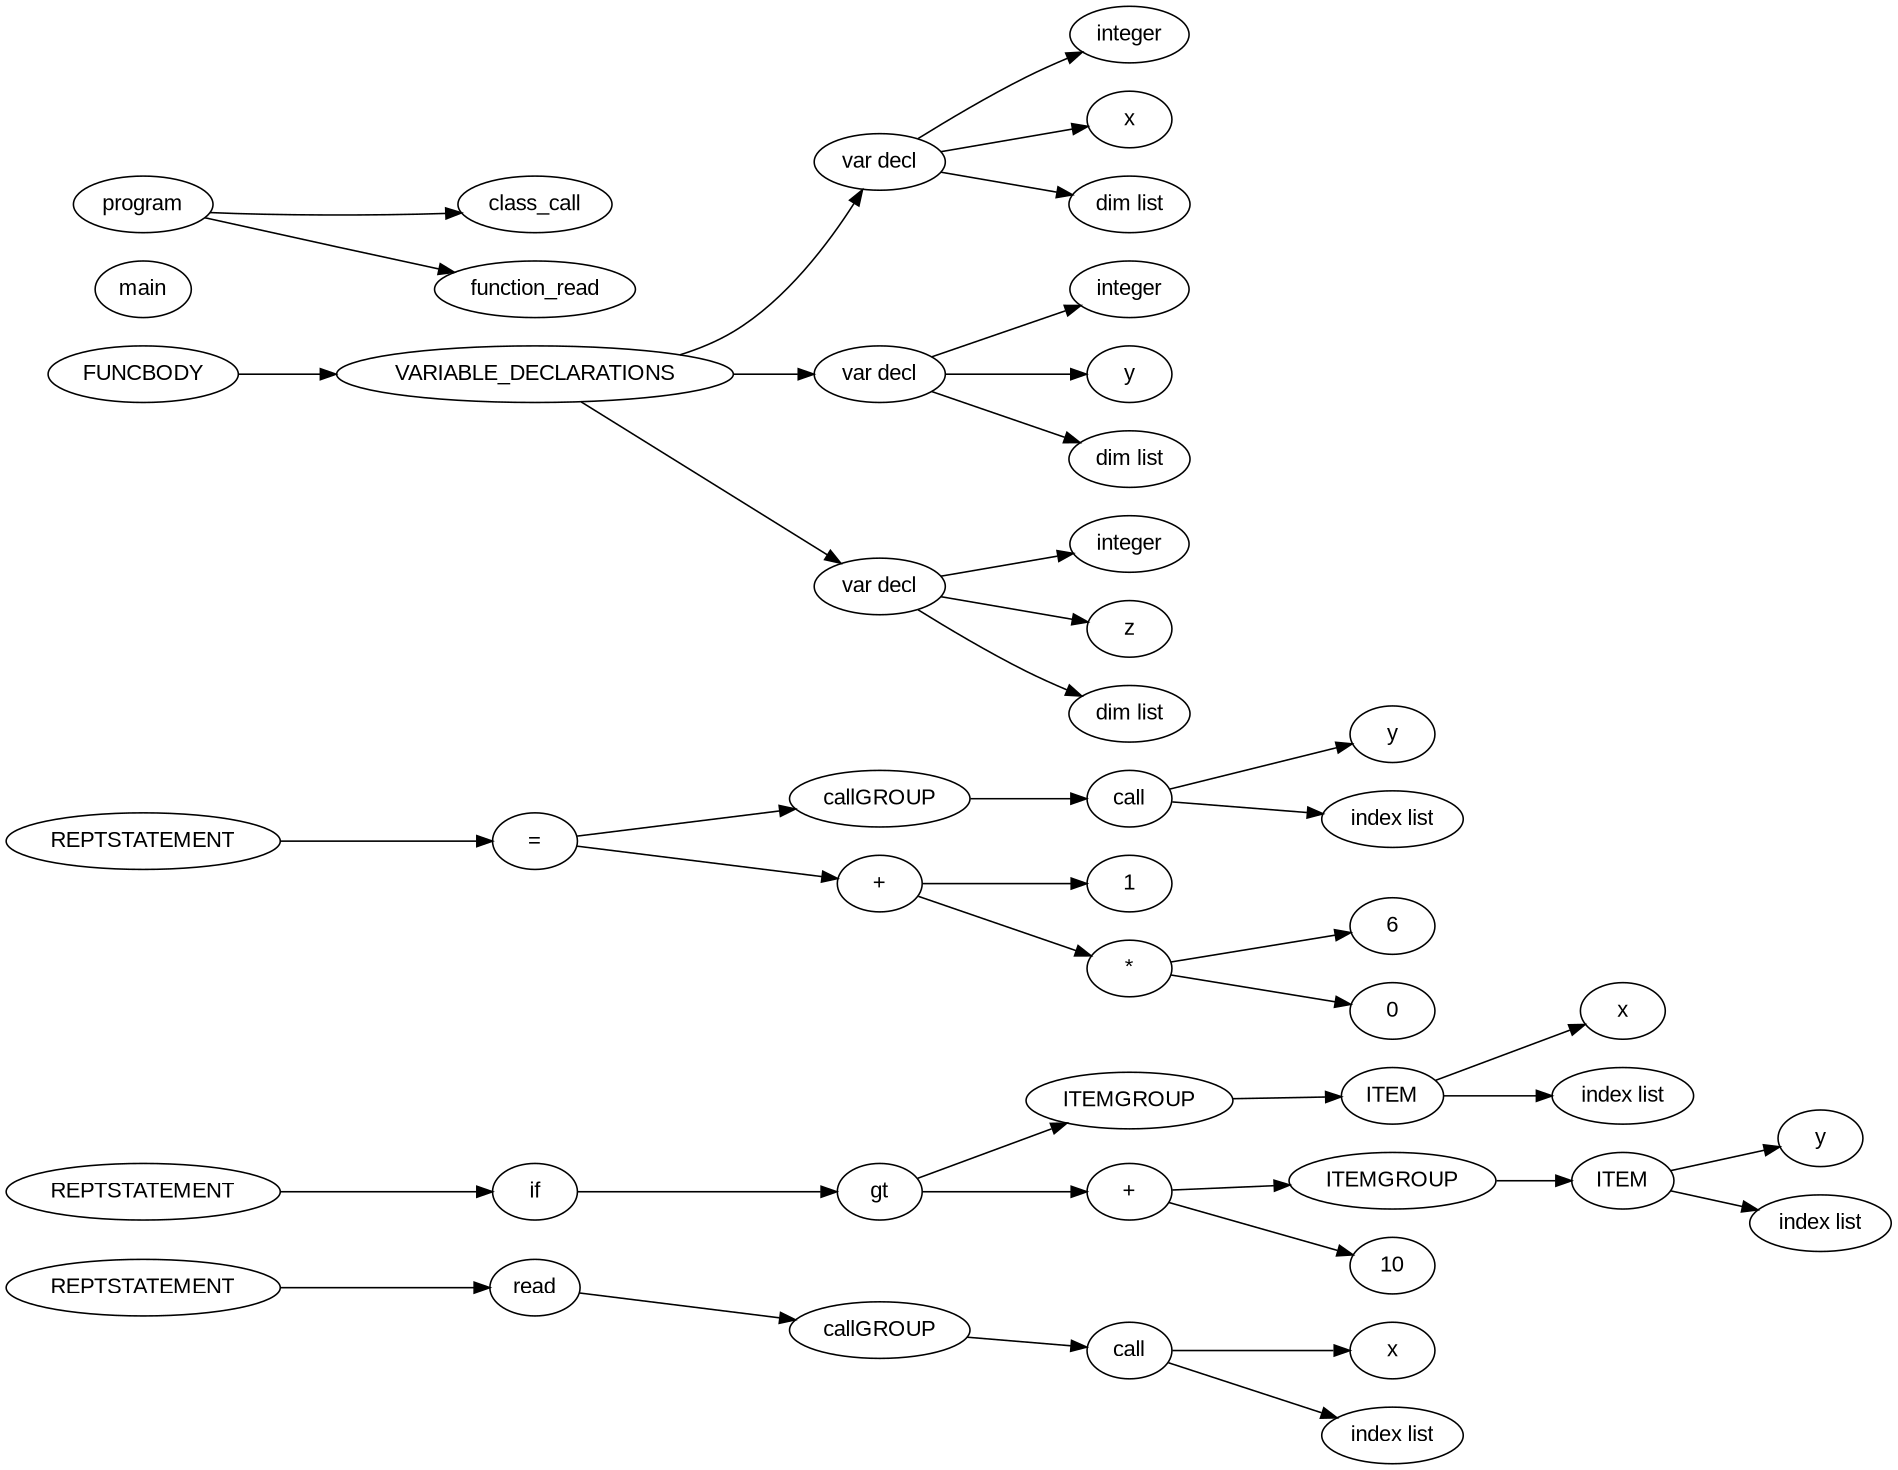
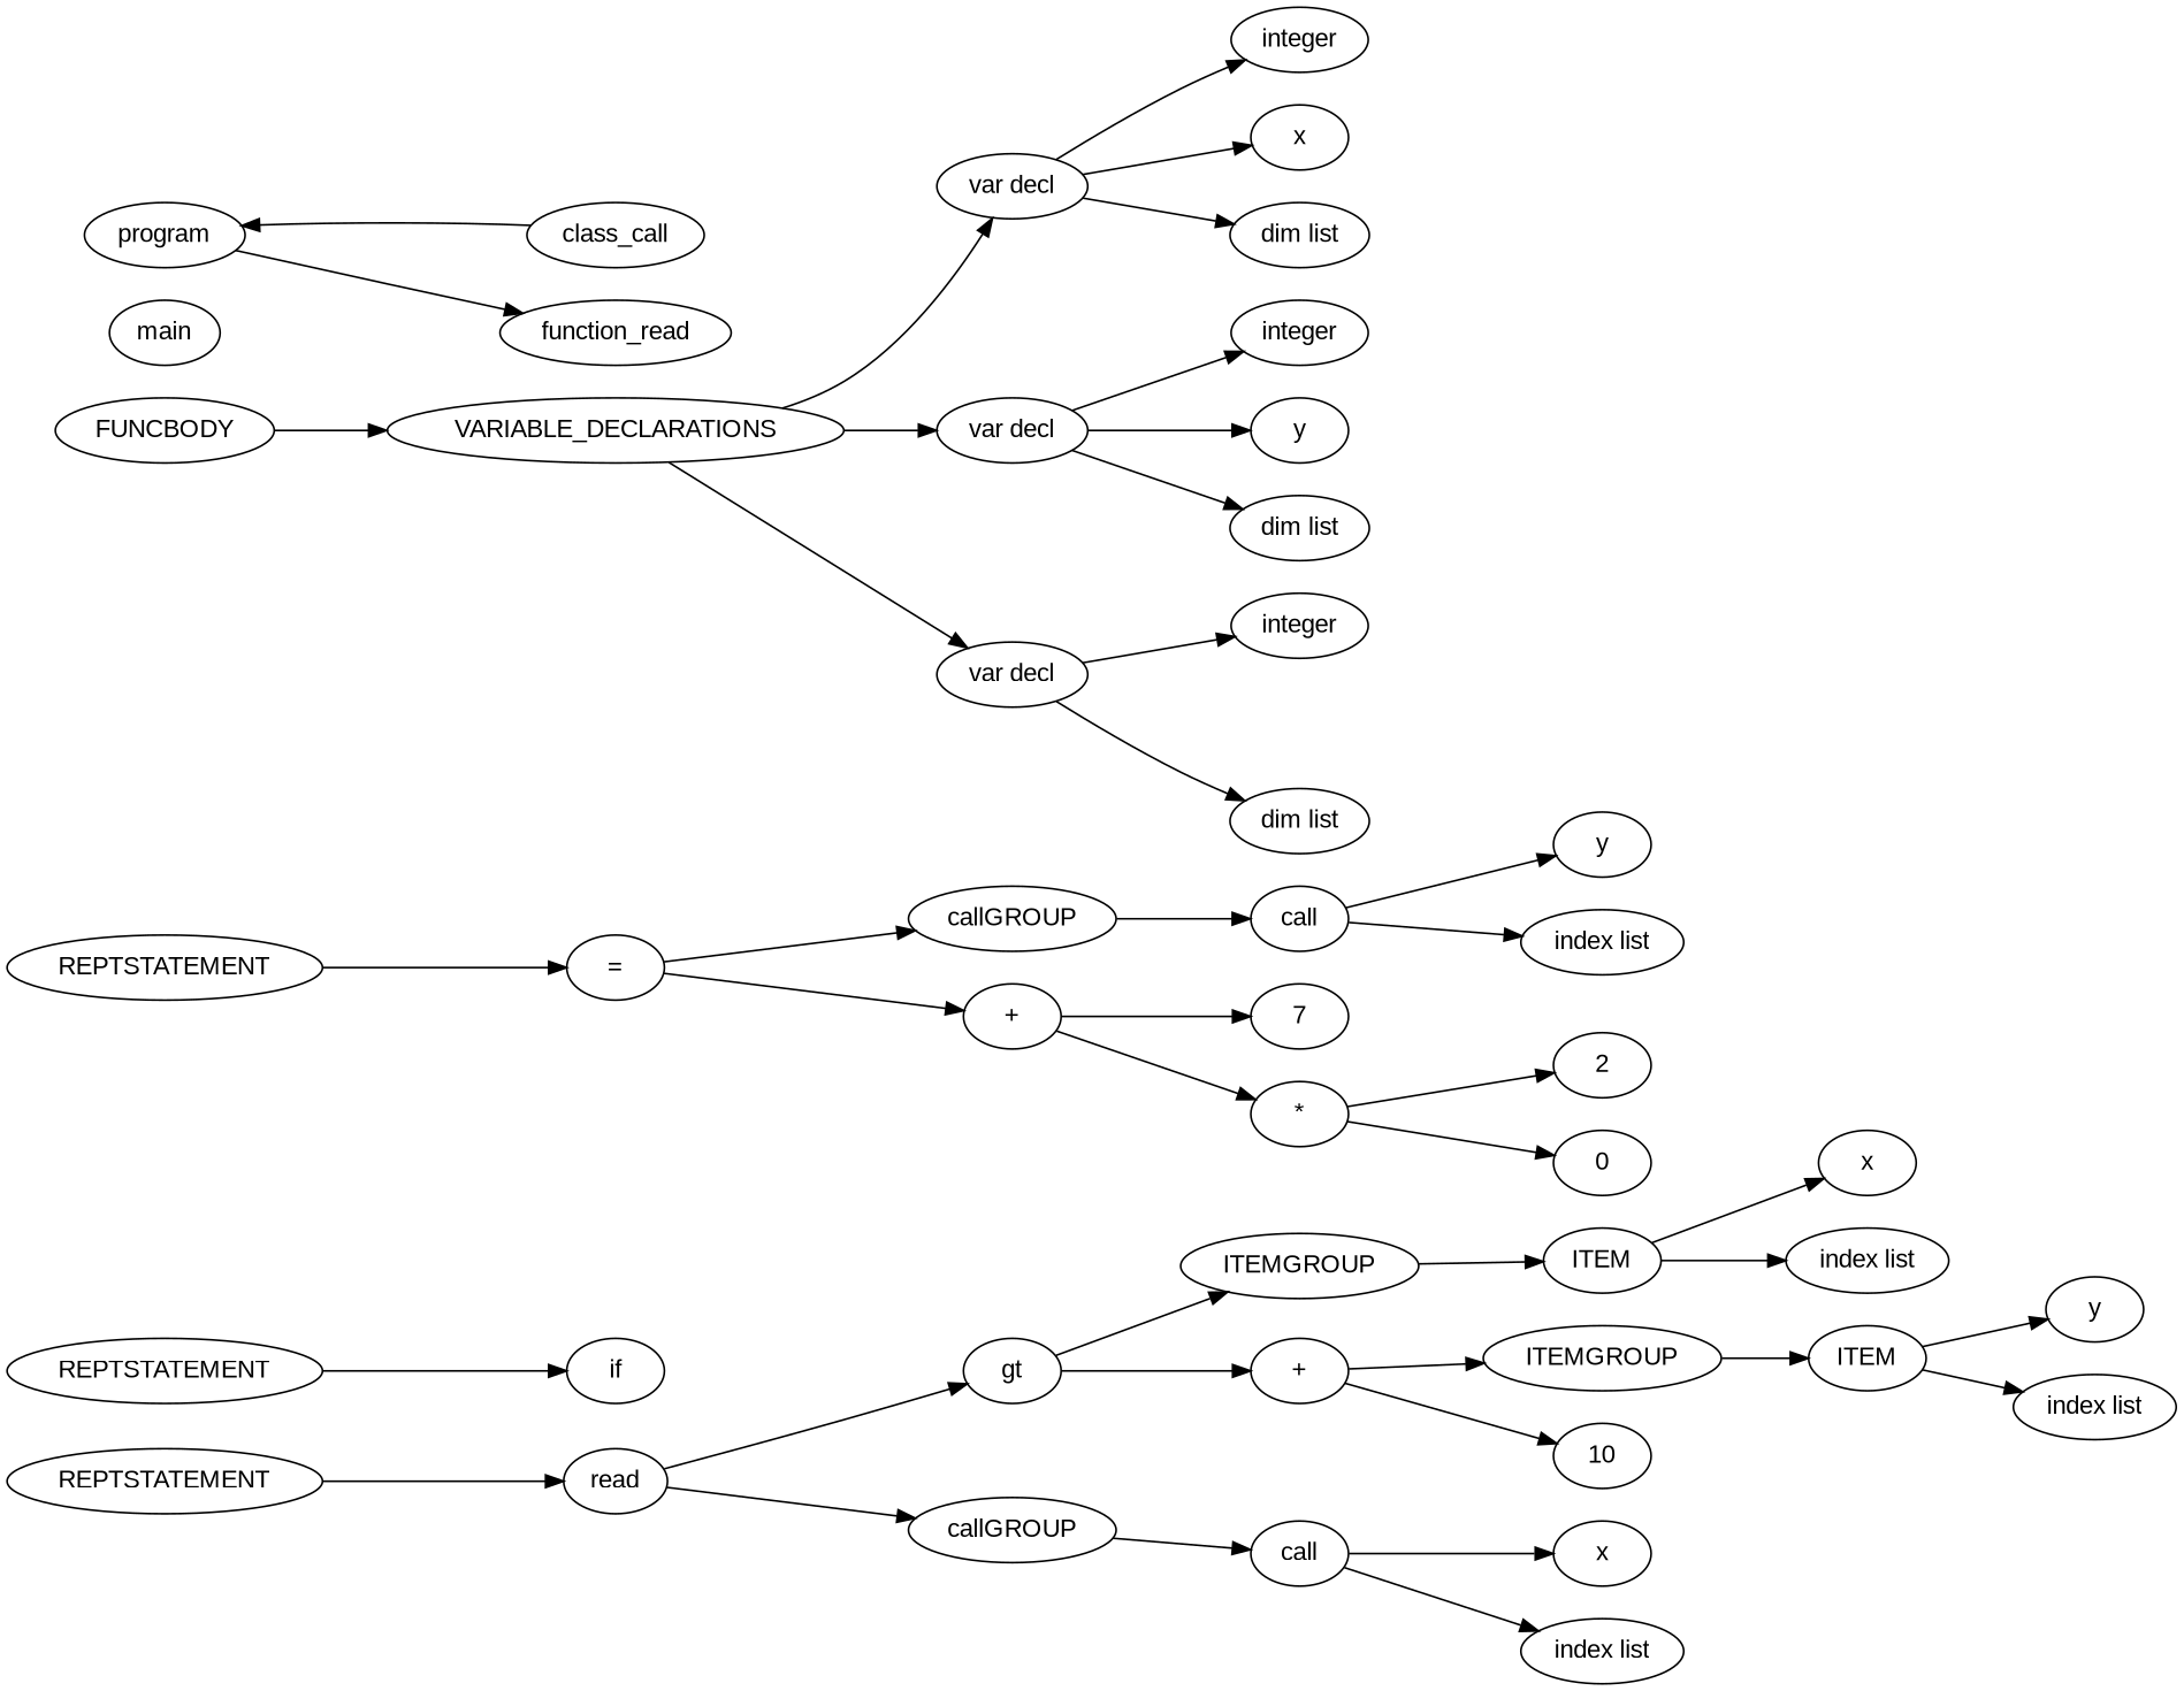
  digraph {
    fontname="Liberation Sans"
    rankdir=LR
    node [fontname="Liberation Sans"]
    edge [fontname="Liberation Sans"]
    n1 [label=REPTSTATEMENT]
    n2 [label=if]
    n3 [label=gt]
    n4 [label=ITEMGROUP]
    n5 [label="+"]
    n6 [label=ITEM]
    n7 [label=ITEMGROUP]
    n8 [label=10]
    n9 [label=x]
    n10 [label="index list"]
    n11 [label=ITEM]
    n12 [label=y]
    n13 [label="index list"]
    n14 [label=REPTSTATEMENT]
    n15 [label=read]
    n16 [label=callGROUP]
    n17 [label=call]
    n18 [label=x]
    n19 [label="index list"]
    n20 [label=REPTSTATEMENT]
    n21 [label="="]
    n22 [label=callGROUP]
    n23 [label="+"]
    n24 [label=call]
-   n25 [label=1]
+   n25 [label=7]
    n26 [label="*"]
    n27 [label=y]
    n28 [label="index list"]
-   n29 [label=6]
+   n29 [label=2]
    n30 [label=0]
    n31 [label=FUNCBODY]
    n32 [label=VARIABLE_DECLARATIONS]
    n33 [label="var decl"]
    n34 [label="var decl"]
    n35 [label="var decl"]
    n36 [label=integer]
    n37 [label=x]
    n38 [label="dim list"]
    n39 [label=integer]
    n40 [label=y]
    n41 [label="dim list"]
    n42 [label=integer]
-   n43 [label=z]
    n44 [label="dim list"]
    n45 [label=main]
    n46 [label=program]
    n47 [label=class_call]
    n48 [label=function_read]
    n1 -> n2
-   n2 -> n3
+   n15 -> n3
    n3 -> n4
    n3 -> n5
    n4 -> n6
    n5 -> n7
    n5 -> n8
    n6 -> n9
    n6 -> n10
    n7 -> n11
    n11 -> n12
    n11 -> n13
    n14 -> n15
    n15 -> n16
    n16 -> n17
    n17 -> n18
    n17 -> n19
    n20 -> n21
    n21 -> n22
    n21 -> n23
    n22 -> n24
    n23 -> n25
    n23 -> n26
    n24 -> n27
    n24 -> n28
    n26 -> n29
    n26 -> n30
    n31 -> n32
    n32 -> n33
    n32 -> n34
    n32 -> n35
    n33 -> n36
    n33 -> n37
    n33 -> n38
    n34 -> n39
    n34 -> n40
    n34 -> n41
    n35 -> n42
-   n35 -> n43
    n35 -> n44
-   n46 -> n47
+   n47 -> n46
    n46 -> n48
  }
